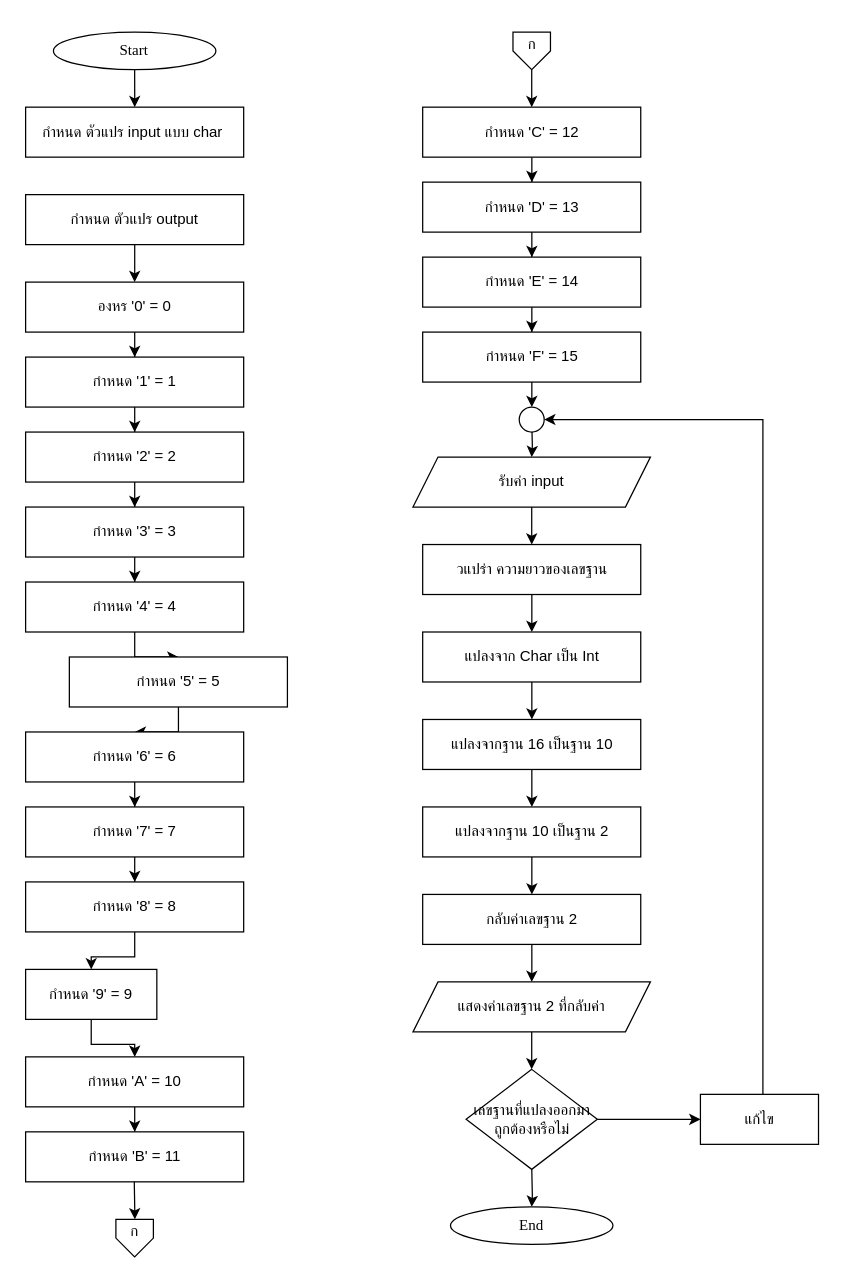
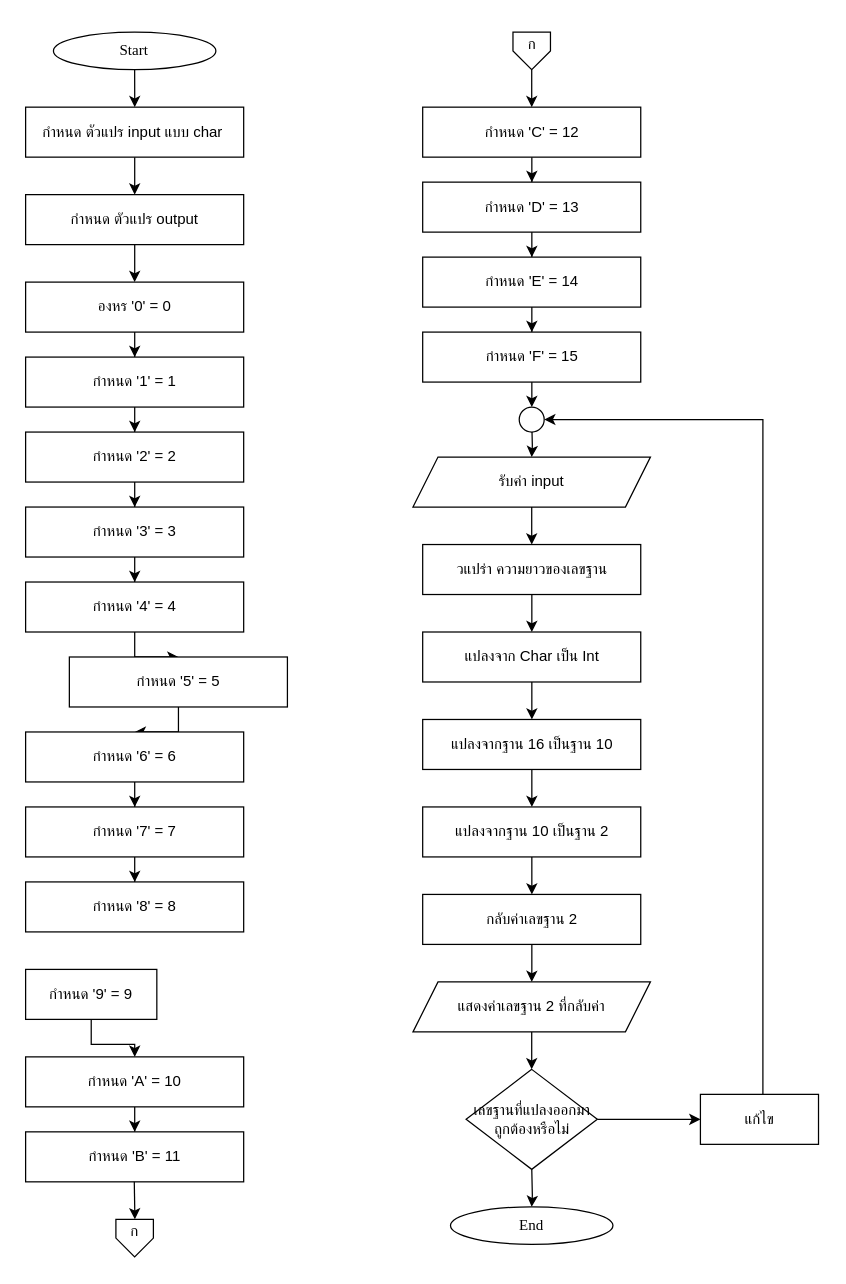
  <mxCell id="0" />
  <mxCell id="1" parent="0" />
  <mxCell id="2" value="" style="edgeStyle=orthogonalEdgeStyle;rounded=0;orthogonalLoop=1;jettySize=auto;html=1;" edge="1" parent="1" source="3"><mxGeometry relative="1" as="geometry"><mxPoint x="107.3" y="85" as="targetPoint" /></mxGeometry></mxCell>
  <mxCell id="3" value="&lt;font data-font-src=&quot;https://fonts.googleapis.com/css?family=Sarabun&quot; face=&quot;Sarabun&quot;&gt;Start&lt;/font&gt;" style="ellipse;whiteSpace=wrap;html=1;" vertex="1" parent="1"><mxGeometry x="42.25" y="25" width="130" height="30" as="geometry" /></mxCell>
  <mxCell id="4" value="" style="edgeStyle=orthogonalEdgeStyle;rounded=0;orthogonalLoop=1;jettySize=auto;html=1;" edge="1" parent="1" source="5"><mxGeometry relative="1" as="geometry"><mxPoint x="107.25" y="225" as="targetPoint" /></mxGeometry></mxCell>
  <mxCell id="5" value="กำหนด ตัวแปร output" style="rounded=0;whiteSpace=wrap;html=1;" vertex="1" parent="1"><mxGeometry x="20" y="155" width="174.5" height="40" as="geometry" /></mxCell>
  <mxCell id="6" value="" style="edgeStyle=orthogonalEdgeStyle;rounded=0;orthogonalLoop=1;jettySize=auto;html=1;" edge="1" parent="1" source="7" target="9"><mxGeometry relative="1" as="geometry" /></mxCell>
  <mxCell id="7" value="องหร '0' = 0" style="rounded=0;whiteSpace=wrap;html=1;" vertex="1" parent="1"><mxGeometry x="20" y="225" width="174.5" height="40" as="geometry" /></mxCell>
  <mxCell id="8" value="" style="edgeStyle=orthogonalEdgeStyle;rounded=0;orthogonalLoop=1;jettySize=auto;html=1;" edge="1" parent="1" source="9" target="11"><mxGeometry relative="1" as="geometry" /></mxCell>
  <mxCell id="9" value="กำหนด '1' = 1" style="rounded=0;whiteSpace=wrap;html=1;" vertex="1" parent="1"><mxGeometry x="20" y="285" width="174.5" height="40" as="geometry" /></mxCell>
  <mxCell id="10" value="" style="edgeStyle=orthogonalEdgeStyle;rounded=0;orthogonalLoop=1;jettySize=auto;html=1;" edge="1" parent="1" source="11" target="13"><mxGeometry relative="1" as="geometry" /></mxCell>
  <mxCell id="11" value="กำหนด '2' = 2" style="rounded=0;whiteSpace=wrap;html=1;" vertex="1" parent="1"><mxGeometry x="20" y="345" width="174.5" height="40" as="geometry" /></mxCell>
  <mxCell id="12" value="" style="edgeStyle=orthogonalEdgeStyle;rounded=0;orthogonalLoop=1;jettySize=auto;html=1;" edge="1" parent="1" source="13" target="15"><mxGeometry relative="1" as="geometry" /></mxCell>
  <mxCell id="13" value="กำหนด '3' = 3" style="rounded=0;whiteSpace=wrap;html=1;" vertex="1" parent="1"><mxGeometry x="20" y="405" width="174.5" height="40" as="geometry" /></mxCell>
  <mxCell id="14" value="" style="edgeStyle=orthogonalEdgeStyle;rounded=0;orthogonalLoop=1;jettySize=auto;html=1;" edge="1" parent="1" source="15" target="17"><mxGeometry relative="1" as="geometry" /></mxCell>
  <mxCell id="15" value="กำหนด '4' = 4" style="rounded=0;whiteSpace=wrap;html=1;" vertex="1" parent="1"><mxGeometry x="20" y="465" width="174.5" height="40" as="geometry" /></mxCell>
  <mxCell id="16" value="" style="edgeStyle=orthogonalEdgeStyle;rounded=0;orthogonalLoop=1;jettySize=auto;html=1;" edge="1" parent="1" source="17" target="19"><mxGeometry relative="1" as="geometry" /></mxCell>
  <mxCell id="17" value="กำหนด '5' = 5" style="rounded=0;whiteSpace=wrap;html=1;" vertex="1" parent="1"><mxGeometry x="55" y="525" width="174.5" height="40" as="geometry" /></mxCell>
  <mxCell id="18" value="" style="edgeStyle=orthogonalEdgeStyle;rounded=0;orthogonalLoop=1;jettySize=auto;html=1;" edge="1" parent="1" source="19" target="21"><mxGeometry relative="1" as="geometry" /></mxCell>
  <mxCell id="19" value="กำหนด '6' = 6" style="rounded=0;whiteSpace=wrap;html=1;" vertex="1" parent="1"><mxGeometry x="20" y="585" width="174.5" height="40" as="geometry" /></mxCell>
  <mxCell id="20" value="" style="edgeStyle=orthogonalEdgeStyle;rounded=0;orthogonalLoop=1;jettySize=auto;html=1;" edge="1" parent="1" source="21" target="23"><mxGeometry relative="1" as="geometry" /></mxCell>
  <mxCell id="21" value="กำหนด '7' = 7" style="rounded=0;whiteSpace=wrap;html=1;" vertex="1" parent="1"><mxGeometry x="20" y="645" width="174.5" height="40" as="geometry" /></mxCell>
- <mxCell id="22" value="" style="edgeStyle=orthogonalEdgeStyle;rounded=0;orthogonalLoop=1;jettySize=auto;html=1;" edge="1" parent="1" source="23" target="25"><mxGeometry relative="1" as="geometry" /></mxCell>
  <mxCell id="23" value="กำหนด '8' = 8" style="rounded=0;whiteSpace=wrap;html=1;" vertex="1" parent="1"><mxGeometry x="20" y="705" width="174.5" height="40" as="geometry" /></mxCell>
  <mxCell id="24" style="edgeStyle=orthogonalEdgeStyle;rounded=0;orthogonalLoop=1;jettySize=auto;html=1;" edge="1" parent="1" source="25" target="27"><mxGeometry relative="1" as="geometry" /></mxCell>
  <mxCell id="25" value="กำหนด '9' = 9" style="rounded=0;whiteSpace=wrap;html=1;" vertex="1" parent="1"><mxGeometry x="20" y="775" width="105" height="40" as="geometry" /></mxCell>
  <mxCell id="26" value="" style="edgeStyle=orthogonalEdgeStyle;rounded=0;orthogonalLoop=1;jettySize=auto;html=1;" edge="1" parent="1" source="27" target="28"><mxGeometry relative="1" as="geometry" /></mxCell>
  <mxCell id="27" value="กำหนด 'A' = 10" style="rounded=0;whiteSpace=wrap;html=1;" vertex="1" parent="1"><mxGeometry x="20" y="845" width="174.5" height="40" as="geometry" /></mxCell>
  <mxCell id="28" value="กำหนด 'B' = 11" style="rounded=0;whiteSpace=wrap;html=1;" vertex="1" parent="1"><mxGeometry x="20" y="905" width="174.5" height="40" as="geometry" /></mxCell>
  <mxCell id="29" value="" style="edgeStyle=orthogonalEdgeStyle;rounded=0;orthogonalLoop=1;jettySize=auto;html=1;" edge="1" parent="1" source="30" target="32"><mxGeometry relative="1" as="geometry" /></mxCell>
  <mxCell id="30" value="กำหนด 'C' = 12" style="rounded=0;whiteSpace=wrap;html=1;" vertex="1" parent="1"><mxGeometry x="337.75" y="85" width="174.5" height="40" as="geometry" /></mxCell>
  <mxCell id="31" value="" style="edgeStyle=orthogonalEdgeStyle;rounded=0;orthogonalLoop=1;jettySize=auto;html=1;" edge="1" parent="1" source="32" target="34"><mxGeometry relative="1" as="geometry" /></mxCell>
  <mxCell id="32" value="กำหนด 'D' = 13" style="rounded=0;whiteSpace=wrap;html=1;" vertex="1" parent="1"><mxGeometry x="337.75" y="145" width="174.5" height="40" as="geometry" /></mxCell>
  <mxCell id="33" value="" style="edgeStyle=orthogonalEdgeStyle;rounded=0;orthogonalLoop=1;jettySize=auto;html=1;" edge="1" parent="1" source="34" target="37"><mxGeometry relative="1" as="geometry" /></mxCell>
  <mxCell id="34" value="กำหนด 'E' = 14" style="rounded=0;whiteSpace=wrap;html=1;" vertex="1" parent="1"><mxGeometry x="337.75" y="205" width="174.5" height="40" as="geometry" /></mxCell>
  <mxCell id="35" value="" style="edgeStyle=orthogonalEdgeStyle;rounded=0;orthogonalLoop=1;jettySize=auto;html=1;" edge="1" parent="1" target="39"><mxGeometry relative="1" as="geometry"><mxPoint x="425" y="335" as="sourcePoint" /></mxGeometry></mxCell>
  <mxCell id="36" style="edgeStyle=orthogonalEdgeStyle;rounded=0;orthogonalLoop=1;jettySize=auto;html=1;entryX=0.5;entryY=0;entryDx=0;entryDy=0;" edge="1" parent="1" source="37" target="66"><mxGeometry relative="1" as="geometry" /></mxCell>
  <mxCell id="37" value="กำหนด 'F' = 15" style="rounded=0;whiteSpace=wrap;html=1;" vertex="1" parent="1"><mxGeometry x="337.75" y="265" width="174.5" height="40" as="geometry" /></mxCell>
  <mxCell id="38" value="" style="edgeStyle=orthogonalEdgeStyle;rounded=0;orthogonalLoop=1;jettySize=auto;html=1;" edge="1" parent="1" source="39"><mxGeometry relative="1" as="geometry"><mxPoint x="425.048" y="435" as="targetPoint" /></mxGeometry></mxCell>
  <mxCell id="39" value="รับค่า input" style="shape=parallelogram;perimeter=parallelogramPerimeter;whiteSpace=wrap;html=1;fixedSize=1;" vertex="1" parent="1"><mxGeometry x="330" y="365" width="190" height="40" as="geometry" /></mxCell>
  <mxCell id="40" value="" style="edgeStyle=orthogonalEdgeStyle;rounded=0;orthogonalLoop=1;jettySize=auto;html=1;" edge="1" parent="1" target="41"><mxGeometry relative="1" as="geometry"><mxPoint x="425.048" y="935" as="sourcePoint" /></mxGeometry></mxCell>
  <mxCell id="41" value="&lt;font face=&quot;Sarabun&quot;&gt;End&lt;/font&gt;" style="ellipse;whiteSpace=wrap;html=1;" vertex="1" parent="1"><mxGeometry x="360" y="965" width="130" height="30" as="geometry" /></mxCell>
+ <mxCell id="42" style="edgeStyle=orthogonalEdgeStyle;rounded=0;orthogonalLoop=1;jettySize=auto;html=1;entryX=0.5;entryY=0;entryDx=0;entryDy=0;" edge="1" parent="1" source="43" target="5"><mxGeometry relative="1" as="geometry" /></mxCell>
  <mxCell id="43" value="กำหนด ตัวแปร input แบบ char&amp;nbsp;" style="rounded=0;whiteSpace=wrap;html=1;" vertex="1" parent="1"><mxGeometry x="20" y="85" width="174.5" height="40" as="geometry" /></mxCell>
  <mxCell id="44" value="" style="endArrow=classic;html=1;rounded=0;" edge="1" parent="1"><mxGeometry width="50" height="50" relative="1" as="geometry"><mxPoint x="106.96" y="945" as="sourcePoint" /><mxPoint x="107.46" y="975" as="targetPoint" /></mxGeometry></mxCell>
  <mxCell id="45" value="" style="verticalLabelPosition=bottom;verticalAlign=top;html=1;shape=offPageConnector;rounded=0;size=0.5;" vertex="1" parent="1"><mxGeometry x="92.25" y="975" width="30" height="30" as="geometry" /></mxCell>
  <mxCell id="46" value="ก" style="text;html=1;align=center;verticalAlign=middle;resizable=0;points=[];autosize=1;strokeColor=none;fillColor=none;fontFamily=Sarabun;fontSource=https%3A%2F%2Ffonts.googleapis.com%2Fcss%3Ffamily%3DSarabun;" vertex="1" parent="1"><mxGeometry x="92.25" y="970" width="30" height="30" as="geometry" /></mxCell>
  <mxCell id="47" style="edgeStyle=orthogonalEdgeStyle;rounded=0;orthogonalLoop=1;jettySize=auto;html=1;entryX=0.5;entryY=0;entryDx=0;entryDy=0;" edge="1" parent="1" source="48" target="30"><mxGeometry relative="1" as="geometry" /></mxCell>
  <mxCell id="48" value="" style="verticalLabelPosition=bottom;verticalAlign=top;html=1;shape=offPageConnector;rounded=0;size=0.5;" vertex="1" parent="1"><mxGeometry x="410" y="25" width="30" height="30" as="geometry" /></mxCell>
  <mxCell id="49" value="ก" style="text;html=1;align=center;verticalAlign=middle;resizable=0;points=[];autosize=1;strokeColor=none;fillColor=none;fontFamily=Sarabun;fontSource=https%3A%2F%2Ffonts.googleapis.com%2Fcss%3Ffamily%3DSarabun;" vertex="1" parent="1"><mxGeometry x="410" y="20" width="30" height="30" as="geometry" /></mxCell>
  <mxCell id="50" value="" style="edgeStyle=orthogonalEdgeStyle;rounded=0;orthogonalLoop=1;jettySize=auto;html=1;" edge="1" parent="1" source="51" target="53"><mxGeometry relative="1" as="geometry" /></mxCell>
  <mxCell id="51" value="วแปร่า ความยาวของเลขฐาน" style="rounded=0;whiteSpace=wrap;html=1;" vertex="1" parent="1"><mxGeometry x="337.75" y="435" width="174.5" height="40" as="geometry" /></mxCell>
  <mxCell id="52" value="" style="edgeStyle=orthogonalEdgeStyle;rounded=0;orthogonalLoop=1;jettySize=auto;html=1;" edge="1" parent="1" source="53" target="55"><mxGeometry relative="1" as="geometry" /></mxCell>
  <mxCell id="53" value="แปลงจาก Char เป็น Int" style="rounded=0;whiteSpace=wrap;html=1;" vertex="1" parent="1"><mxGeometry x="337.75" y="505" width="174.5" height="40" as="geometry" /></mxCell>
  <mxCell id="54" value="" style="edgeStyle=orthogonalEdgeStyle;rounded=0;orthogonalLoop=1;jettySize=auto;html=1;" edge="1" parent="1" source="55" target="57"><mxGeometry relative="1" as="geometry" /></mxCell>
  <mxCell id="55" value="แปลงจากฐาน 16 เป็นฐาน 10" style="rounded=0;whiteSpace=wrap;html=1;" vertex="1" parent="1"><mxGeometry x="337.75" y="575" width="174.5" height="40" as="geometry" /></mxCell>
  <mxCell id="56" value="" style="edgeStyle=orthogonalEdgeStyle;rounded=0;orthogonalLoop=1;jettySize=auto;html=1;" edge="1" parent="1" source="57" target="59"><mxGeometry relative="1" as="geometry" /></mxCell>
  <mxCell id="57" value="แปลงจากฐาน 10 เป็นฐาน 2" style="rounded=0;whiteSpace=wrap;html=1;" vertex="1" parent="1"><mxGeometry x="337.75" y="645" width="174.5" height="40" as="geometry" /></mxCell>
  <mxCell id="58" value="" style="edgeStyle=orthogonalEdgeStyle;rounded=0;orthogonalLoop=1;jettySize=auto;html=1;" edge="1" parent="1" source="59" target="61"><mxGeometry relative="1" as="geometry" /></mxCell>
  <mxCell id="59" value="กลับค่าเลขฐาน 2" style="rounded=0;whiteSpace=wrap;html=1;" vertex="1" parent="1"><mxGeometry x="337.75" y="715" width="174.5" height="40" as="geometry" /></mxCell>
  <mxCell id="60" value="" style="edgeStyle=orthogonalEdgeStyle;rounded=0;orthogonalLoop=1;jettySize=auto;html=1;" edge="1" parent="1" source="61" target="63"><mxGeometry relative="1" as="geometry" /></mxCell>
  <mxCell id="61" value="แสดงค่าเลขฐาน 2 ที่กลับค่า" style="shape=parallelogram;perimeter=parallelogramPerimeter;whiteSpace=wrap;html=1;fixedSize=1;" vertex="1" parent="1"><mxGeometry x="330" y="785" width="190" height="40" as="geometry" /></mxCell>
  <mxCell id="62" value="" style="edgeStyle=orthogonalEdgeStyle;rounded=0;orthogonalLoop=1;jettySize=auto;html=1;" edge="1" parent="1" source="63" target="65"><mxGeometry relative="1" as="geometry" /></mxCell>
  <mxCell id="63" value="เลขฐานที่แปลงออกมาถูกต้องหรือไม่" style="rhombus;whiteSpace=wrap;html=1;" vertex="1" parent="1"><mxGeometry x="372.5" y="855" width="105" height="80" as="geometry" /></mxCell>
  <mxCell id="64" style="edgeStyle=orthogonalEdgeStyle;rounded=0;orthogonalLoop=1;jettySize=auto;html=1;entryX=1;entryY=0.5;entryDx=0;entryDy=0;" edge="1" parent="1" source="65" target="66"><mxGeometry relative="1" as="geometry"><mxPoint x="590" y="415" as="targetPoint" /><Array as="points"><mxPoint x="610" y="335" /></Array></mxGeometry></mxCell>
  <mxCell id="65" value="แก้ไข" style="rounded=0;whiteSpace=wrap;html=1;" vertex="1" parent="1"><mxGeometry x="560" y="875" width="94.5" height="40" as="geometry" /></mxCell>
  <mxCell id="66" value="" style="ellipse;whiteSpace=wrap;html=1;aspect=fixed;" vertex="1" parent="1"><mxGeometry x="415" y="325" width="20" height="20" as="geometry" /></mxCell>
